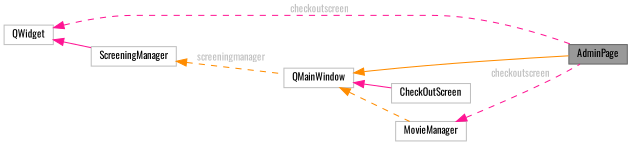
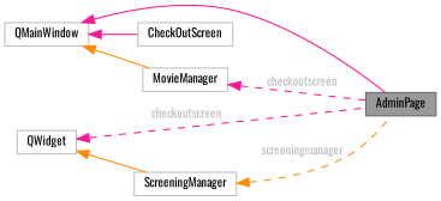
  digraph {
    fontname=Oswald
    rankdir=LR
    node [color=grey75 fillcolor=white fontname=Oswald fontsize=10 shape=box style=filled]
    edge [color=deeppink dir=back fontname=Oswald fontsize=10 labelfontname=Helvetica labelfontsize=10 style=solid]
    n1 [color=gray40 fillcolor=grey60 fontcolor=black height=0.2 label=AdminPage width=0.4]
    n2 [height=0.2 label=QMainWindow width=0.4]
    n3 [height=0.2 label=CheckOutScreen width=0.4]
    n4 [height=0.2 label=MovieManager width=0.4]
    n5 [height=0.2 label=ScreeningManager width=0.4]
    n6 [height=0.2 label=QWidget width=0.4]
-   n2 -> n1 [color=darkorange]
+   n2 -> n1
    n2 -> n3
-   n2 -> n4 [color=darkorange style=dashed]
+   n2 -> n4 [color=darkorange]
    n4 -> n1 [fontcolor=grey label=" checkoutscreen" style=dashed]
-   n5 -> n2 [color=darkorange fontcolor=grey label=" screeningmanager" style=dashed]
+   n5 -> n1 [color=darkorange fontcolor=grey label=" screeningmanager" style=dashed]
    n6 -> n1 [fontcolor=grey label=" checkoutscreen" style=dashed]
-   n6 -> n5
+   n6 -> n5 [color=darkorange]
  }
